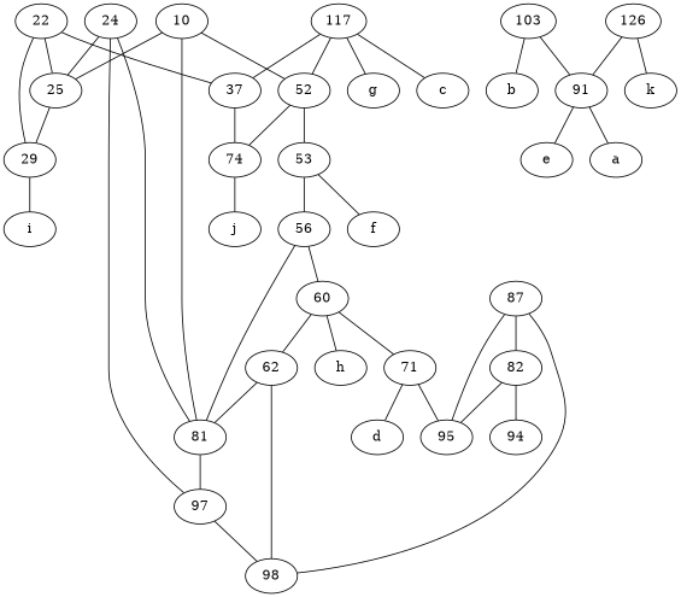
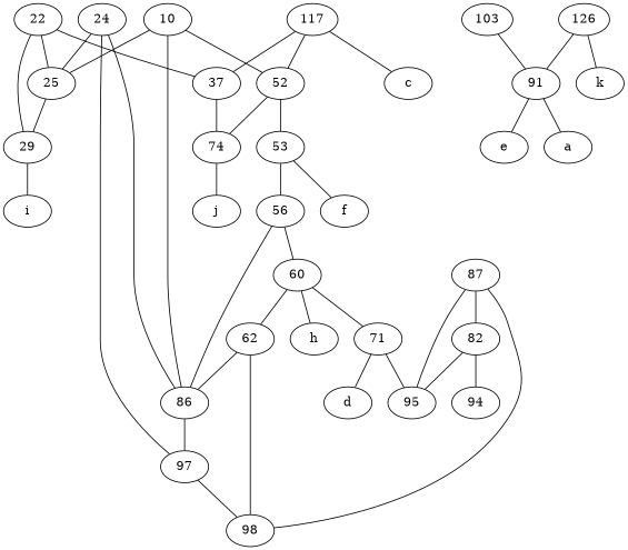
  graph {
    node [labelfontsize=50]
    n1 [label=10]
    25
    52
-   81
+   81 [label=86]
    29
    74
    53
    97
    22
    37
    i
    24
    98
    j
    56
    f
    60
    62
    71
    h
    d
    95
    87
    n24 [label=82]
    94
    91
    e
    a
    103
-   b
    117
-   g
    c
    126
    k
    n1 -- 25
    n1 -- 52
    n1 -- 81
    25 -- 29
    52 -- 74
    52 -- 53
    81 -- 97
    29 -- i
    74 -- j
    53 -- 56
    53 -- f
    97 -- 98
    22 -- 25
    22 -- 29
    22 -- 37
    37 -- 74
    24 -- 25
    24 -- 81
    24 -- 97
    56 -- 81
    56 -- 60
    60 -- 62
    60 -- 71
    60 -- h
    62 -- 81
    62 -- 98
    71 -- d
    71 -- 95
    87 -- 98
    87 -- 95
    87 -- n24
    n24 -- 95
    n24 -- 94
    91 -- e
    91 -- a
    103 -- 91
-   103 -- b
    117 -- 52
    117 -- 37
-   117 -- g
    117 -- c
    126 -- 91
    126 -- k
  }
